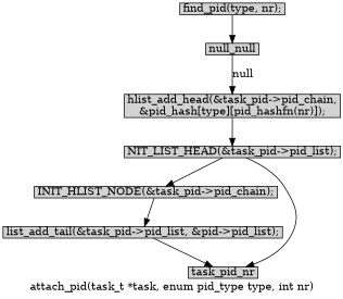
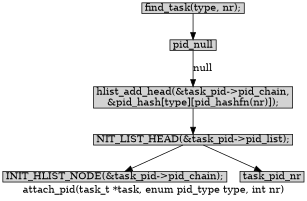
  digraph {
    label="attach_pid(task_t *task, enum pid_type type, int nr)"
    node [margin="0.05,0.005" shape=box style=filled]
-   n1 [height=0.1 label="find_pid(type, nr);" width=0.1]
-   pid_null [height=0.1 width=0.1 label=null_null]
+   n1 [height=0.1 label="find_task(type, nr);" width=0.1]
+   pid_null [height=0.1 width=0.1]
    n3 [height=0.1 label="hlist_add_head(&task_pid->pid_chain,\l&pid_hash[type][pid_hashfn(nr)]);" width=0.1]
    n4 [height=0.1 label="NIT_LIST_HEAD(&task_pid->pid_list);" width=0.1]
    n5 [height=0.1 label="INIT_HLIST_NODE(&task_pid->pid_chain);" width=0.1]
-   n6 [height=0.1 label="list_add_tail(&task_pid->pid_list, &pid->pid_list);" width=0.1]
    n7 [height=0.1 label=task_pid_nr width=0.1]
    n1 -> pid_null
    pid_null -> n3 [label=null]
    n3 -> n4
    n4 -> n5
    n4 -> n7
-   n5 -> n6
-   n6 -> n7
  }
